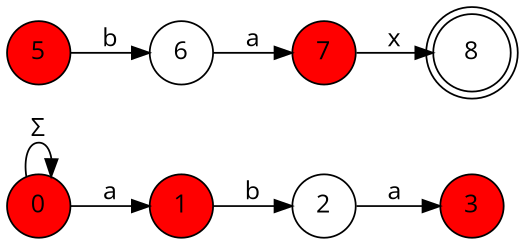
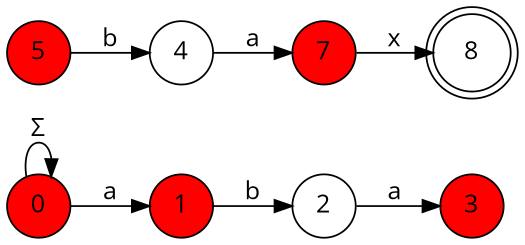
  digraph {
    fontname="Open Sans"
    rankdir=LR
    node [fillcolor=red fontname="Open Sans" shape=circle style=filled]
    edge [fontname="Open Sans"]
    0
    1
    2 [fillcolor=white]
    3
-   6 [fillcolor=white]
+   6 [fillcolor=white label=4]
    5
    7
    8 [fillcolor=white shape=doublecircle]
    0 -> 0 [label="Σ"]
    0 -> 1 [label=a]
    1 -> 2 [label=b]
    2 -> 3 [label=a]
    6 -> 7 [label=a]
    5 -> 6 [label=b]
    7 -> 8 [label=x]
  }
